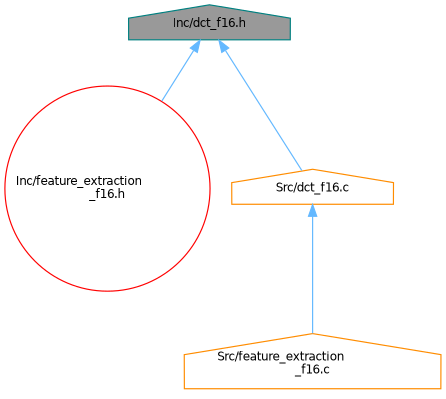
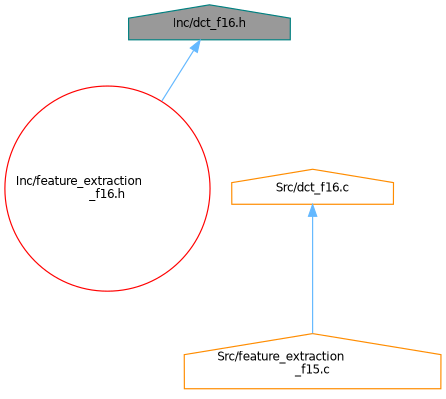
  digraph {
    node [color=darkorange fillcolor=white fontname=Helvetica fontsize=10 shape=house style=filled]
    edge [color=steelblue1 dir=back fontname=Helvetica fontsize=10 labelfontname=Helvetica labelfontsize=10 style=solid]
    n1 [color=teal fillcolor=grey60 fontcolor=black height=0.2 label="Inc/dct_f16.h" width=0.4]
    n2 [color=red height=0.2 label="Inc/feature_extraction\l_f16.h" shape=circle width=0.4]
    n3 [height=0.2 label="Src/dct_f16.c" width=0.4]
-   n4 [height=0.2 label="Src/feature_extraction\l_f16.c" width=0.4]
+   n4 [height=0.2 label="Src/feature_extraction\l_f15.c" width=0.4]
    n1 -> n2
-   n1 -> n3
    n3 -> n4
  }
